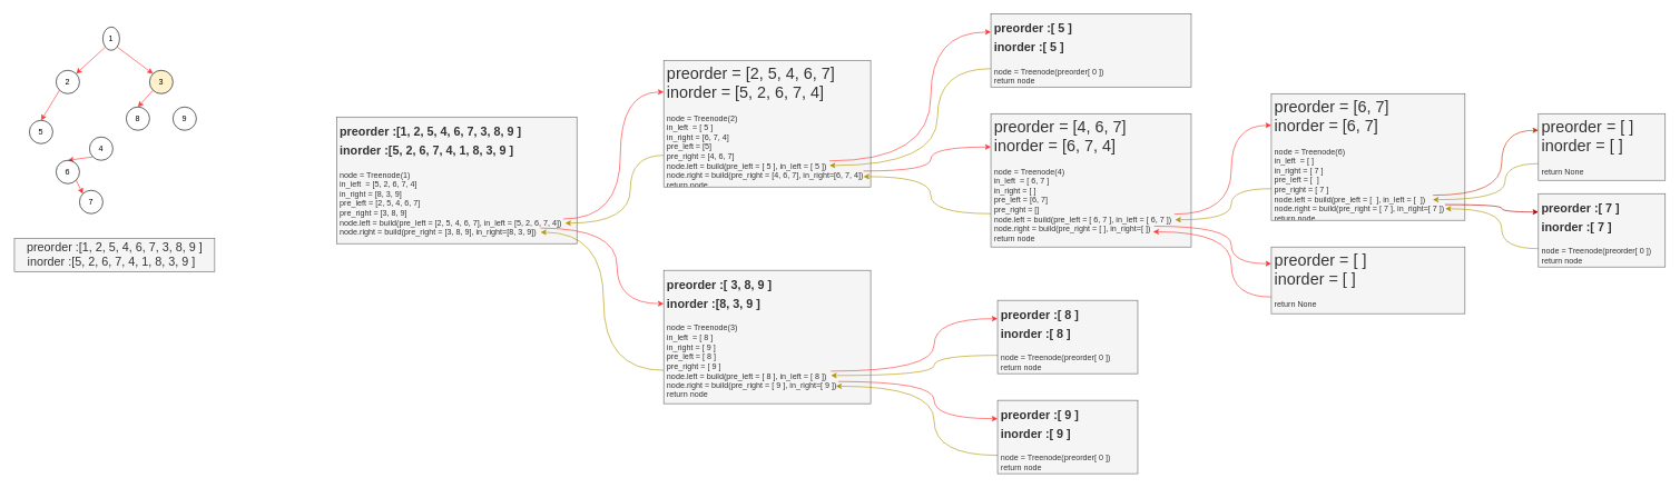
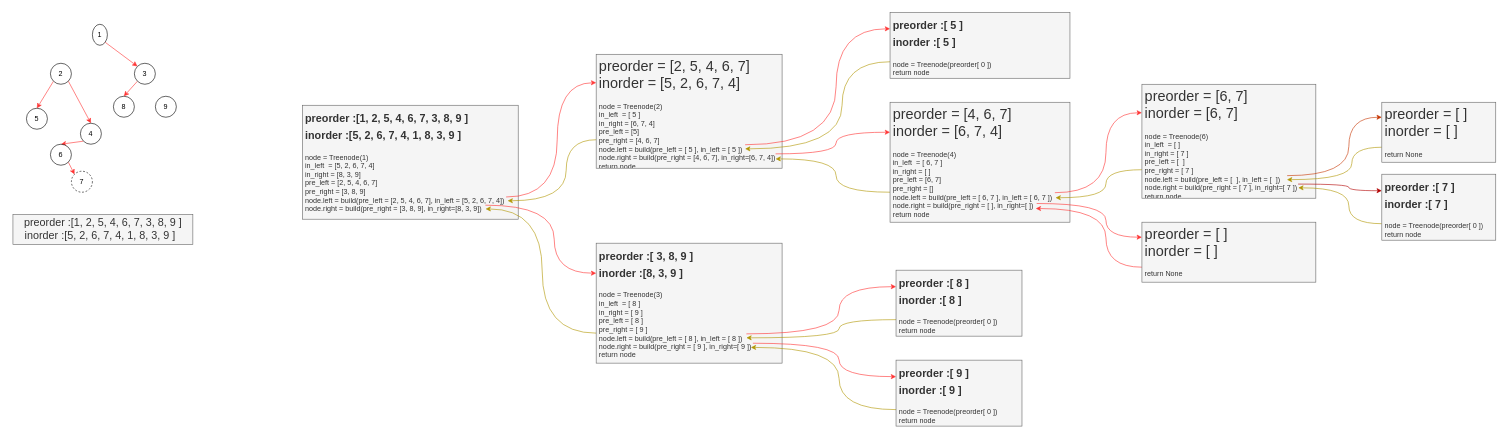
  <mxCell id="0" />
  <mxCell id="1" parent="0" />
  <mxCell id="2" value="&lt;font style=&quot;font-size: 18px&quot;&gt;preorder :[1, 2, 5, 4, 6, 7, 3, 8, 9 ]&lt;br&gt;inorder :[5, 2, 6, 7, 4, 1, 8, 3, 9 ]&amp;nbsp;&amp;nbsp;&lt;/font&gt;" style="text;html=1;strokeColor=#666666;fillColor=#f5f5f5;align=center;verticalAlign=middle;whiteSpace=wrap;rounded=0;fontColor=#333333;" parent="1" vertex="1"><mxGeometry x="20.5" y="357" width="300" height="50" as="geometry" /></mxCell>
  <mxCell id="3" value="&lt;h1&gt;&lt;span style=&quot;font-size: 18px ; text-align: center&quot;&gt;preorder :[1, 2, 5, 4, 6, 7, 3, 8, 9 ]&lt;/span&gt;&lt;br style=&quot;font-size: 18px ; text-align: center&quot;&gt;&lt;span style=&quot;font-size: 18px ; text-align: center&quot;&gt;inorder :[5, 2, 6, 7, 4, 1, 8, 3, 9 ]&amp;nbsp;&amp;nbsp;&lt;/span&gt;&lt;br&gt;&lt;/h1&gt;&lt;p&gt;node = Treenode(1)&lt;br&gt;in_left&amp;nbsp; = [5, 2, 6, 7, 4]&lt;br&gt;in_right = [8, 3, 9]&lt;br&gt;pre_left = [2, 5, 4, 6, 7]&lt;br&gt;pre_right = [3, 8, 9]&lt;br&gt;node.left = build(pre_left = [2, 5, 4, 6, 7], in_left = [5, 2, 6, 7, 4])&lt;br&gt;node.right = build(pre_right = [3, 8, 9], in_right=[8, 3, 9])&lt;/p&gt;" style="text;html=1;strokeColor=#666666;fillColor=#f5f5f5;spacing=5;spacingTop=-20;whiteSpace=wrap;overflow=hidden;rounded=0;fontColor=#333333;" parent="1" vertex="1"><mxGeometry y="175" width="360" height="190" as="geometry" x="503" /></mxCell>
  <mxCell id="4" style="edgeStyle=orthogonalEdgeStyle;curved=1;rounded=0;orthogonalLoop=1;jettySize=auto;html=1;exitX=0;exitY=0.25;exitDx=0;exitDy=0;entryX=0.944;entryY=0.805;entryDx=0;entryDy=0;entryPerimeter=0;startArrow=classic;startFill=1;endArrow=none;endFill=0;strokeColor=#FF3333;" parent="1" source="6" target="3" edge="1"><mxGeometry relative="1" as="geometry" /></mxCell>
  <mxCell id="5" style="edgeStyle=orthogonalEdgeStyle;curved=1;rounded=0;orthogonalLoop=1;jettySize=auto;html=1;exitX=0;exitY=0.75;exitDx=0;exitDy=0;entryX=0.951;entryY=0.838;entryDx=0;entryDy=0;entryPerimeter=0;startArrow=none;startFill=0;endArrow=classic;endFill=1;strokeColor=#B09500;fillColor=#e3c800;" parent="1" source="6" target="3" edge="1"><mxGeometry relative="1" as="geometry"><Array as="points"><mxPoint x="943" y="232" /><mxPoint x="943" y="334" /></Array></mxGeometry></mxCell>
  <mxCell id="6" value="&lt;h1&gt;&lt;span style=&quot;font-weight: normal&quot;&gt;preorder = [2, 5, 4, 6, 7]&lt;br&gt;inorder = [5, 2, 6, 7, 4]&lt;/span&gt;&lt;/h1&gt;&lt;p&gt;node = Treenode(2)&lt;br&gt;in_left&amp;nbsp; = [ 5 ]&lt;br&gt;in_right = [6, 7, 4]&lt;br&gt;pre_left = [5]&lt;br&gt;pre_right = [4, 6, 7]&lt;br&gt;node.left = build(pre_left = [ 5 ], in_left = [ 5 ])&lt;br&gt;node.right = build(pre_right = [4, 6, 7], in_right=[6, 7, 4])&lt;br&gt;return node&lt;/p&gt;" style="text;html=1;strokeColor=#666666;fillColor=#f5f5f5;spacing=5;spacingTop=-20;whiteSpace=wrap;overflow=hidden;rounded=0;fontColor=#333333;" parent="1" vertex="1"><mxGeometry x="993" y="90" width="310" height="190" as="geometry" /></mxCell>
  <mxCell id="7" style="edgeStyle=orthogonalEdgeStyle;curved=1;rounded=0;orthogonalLoop=1;jettySize=auto;html=1;exitX=0;exitY=0.25;exitDx=0;exitDy=0;entryX=0.848;entryY=0.877;entryDx=0;entryDy=0;entryPerimeter=0;startArrow=classic;startFill=1;endArrow=none;endFill=0;strokeColor=#FF3333;" parent="1" source="9" target="3" edge="1"><mxGeometry relative="1" as="geometry"><Array as="points"><mxPoint x="923" y="455" /><mxPoint x="923" y="342" /></Array></mxGeometry></mxCell>
  <mxCell id="8" style="edgeStyle=orthogonalEdgeStyle;curved=1;rounded=0;orthogonalLoop=1;jettySize=auto;html=1;exitX=0;exitY=0.75;exitDx=0;exitDy=0;entryX=0.849;entryY=0.91;entryDx=0;entryDy=0;entryPerimeter=0;startArrow=none;startFill=0;endArrow=classic;endFill=1;strokeColor=#B09500;fillColor=#e3c800;" parent="1" source="9" target="3" edge="1"><mxGeometry relative="1" as="geometry"><Array as="points"><mxPoint x="903" y="555" /><mxPoint x="903" y="348" /></Array></mxGeometry></mxCell>
  <mxCell id="9" value="&lt;h1&gt;&lt;span style=&quot;font-size: 18px ; text-align: center&quot;&gt;preorder :[ 3, 8, 9 ]&lt;/span&gt;&lt;br style=&quot;font-size: 18px ; text-align: center&quot;&gt;&lt;span style=&quot;font-size: 18px ; text-align: center&quot;&gt;inorder :[8, 3, 9 ]&amp;nbsp;&amp;nbsp;&lt;/span&gt;&lt;br&gt;&lt;/h1&gt;&lt;p&gt;node = Treenode(3)&lt;br&gt;in_left&amp;nbsp; = [ 8 ]&lt;br&gt;in_right = [ 9 ]&lt;br&gt;pre_left = [ 8 ]&lt;br&gt;pre_right = [ 9 ]&lt;br&gt;node.left = build(pre_left = [ 8 ], in_left = [ 8 ])&lt;br&gt;node.right = build(pre_right = [ 9 ], in_right=[ 9 ])&lt;br&gt;return node&lt;/p&gt;" style="text;html=1;strokeColor=#666666;fillColor=#f5f5f5;spacing=5;spacingTop=-20;whiteSpace=wrap;overflow=hidden;rounded=0;fontColor=#333333;" parent="1" vertex="1"><mxGeometry x="993" y="405" width="310" height="200" as="geometry" /></mxCell>
  <mxCell id="10" style="edgeStyle=orthogonalEdgeStyle;curved=1;rounded=0;orthogonalLoop=1;jettySize=auto;html=1;exitX=0;exitY=0.25;exitDx=0;exitDy=0;entryX=0.808;entryY=0.756;entryDx=0;entryDy=0;entryPerimeter=0;startArrow=classic;startFill=1;endArrow=none;endFill=0;strokeColor=#FF3333;" parent="1" source="12" target="9" edge="1"><mxGeometry relative="1" as="geometry" /></mxCell>
  <mxCell id="11" style="edgeStyle=orthogonalEdgeStyle;curved=1;rounded=0;orthogonalLoop=1;jettySize=auto;html=1;exitX=0;exitY=0.75;exitDx=0;exitDy=0;entryX=0.808;entryY=0.789;entryDx=0;entryDy=0;entryPerimeter=0;startArrow=none;startFill=0;endArrow=classic;endFill=1;strokeColor=#B09500;fillColor=#e3c800;" parent="1" source="12" target="9" edge="1"><mxGeometry relative="1" as="geometry" /></mxCell>
  <mxCell id="12" value="&lt;h1&gt;&lt;span style=&quot;font-size: 18px ; text-align: center&quot;&gt;preorder :[ 8 ]&lt;br&gt;&lt;/span&gt;&lt;span style=&quot;font-size: 18px ; text-align: center&quot;&gt;inorder :[ 8 ]&amp;nbsp;&amp;nbsp;&lt;/span&gt;&lt;br&gt;&lt;/h1&gt;&lt;p&gt;node = Treenode(preorder[ 0 ])&lt;br&gt;return node&lt;/p&gt;" style="text;html=1;strokeColor=#666666;fillColor=#f5f5f5;spacing=5;spacingTop=-20;whiteSpace=wrap;overflow=hidden;rounded=0;fontColor=#333333;" parent="1" vertex="1"><mxGeometry x="1493" y="450" width="210" height="110" as="geometry" /></mxCell>
  <mxCell id="13" style="edgeStyle=orthogonalEdgeStyle;curved=1;rounded=0;orthogonalLoop=1;jettySize=auto;html=1;exitX=0;exitY=0.25;exitDx=0;exitDy=0;entryX=0.843;entryY=0.834;entryDx=0;entryDy=0;entryPerimeter=0;startArrow=classic;startFill=1;endArrow=none;endFill=0;strokeColor=#FF3333;" parent="1" source="15" target="9" edge="1"><mxGeometry relative="1" as="geometry" /></mxCell>
  <mxCell id="14" style="edgeStyle=orthogonalEdgeStyle;curved=1;rounded=0;orthogonalLoop=1;jettySize=auto;html=1;exitX=0;exitY=0.75;exitDx=0;exitDy=0;entryX=0.832;entryY=0.869;entryDx=0;entryDy=0;entryPerimeter=0;startArrow=none;startFill=0;endArrow=classic;endFill=1;strokeColor=#B09500;fillColor=#e3c800;" parent="1" source="15" target="9" edge="1"><mxGeometry relative="1" as="geometry" /></mxCell>
  <mxCell id="15" value="&lt;h1&gt;&lt;span style=&quot;font-size: 18px ; text-align: center&quot;&gt;preorder :[ 9 ]&lt;/span&gt;&lt;br style=&quot;font-size: 18px ; text-align: center&quot;&gt;&lt;span style=&quot;font-size: 18px ; text-align: center&quot;&gt;inorder :[ 9 ]&amp;nbsp;&amp;nbsp;&lt;/span&gt;&lt;br&gt;&lt;/h1&gt;&lt;p&gt;node = Treenode(preorder[ 0 ])&lt;br&gt;return node&lt;/p&gt;" style="text;html=1;strokeColor=#666666;fillColor=#f5f5f5;spacing=5;spacingTop=-20;whiteSpace=wrap;overflow=hidden;rounded=0;fontColor=#333333;" parent="1" vertex="1"><mxGeometry x="1493" y="600" width="210" height="110" as="geometry" /></mxCell>
  <mxCell id="16" style="edgeStyle=orthogonalEdgeStyle;curved=1;rounded=0;orthogonalLoop=1;jettySize=auto;html=1;exitX=0;exitY=0.25;exitDx=0;exitDy=0;entryX=0.801;entryY=0.794;entryDx=0;entryDy=0;entryPerimeter=0;startArrow=classic;startFill=1;endArrow=none;endFill=0;strokeColor=#FF3333;" parent="1" source="18" target="6" edge="1"><mxGeometry relative="1" as="geometry" /></mxCell>
  <mxCell id="17" style="edgeStyle=orthogonalEdgeStyle;curved=1;rounded=0;orthogonalLoop=1;jettySize=auto;html=1;exitX=0;exitY=0.75;exitDx=0;exitDy=0;entryX=0.801;entryY=0.83;entryDx=0;entryDy=0;entryPerimeter=0;startArrow=none;startFill=0;endArrow=classic;endFill=1;strokeColor=#B09500;fillColor=#e3c800;" parent="1" source="18" target="6" edge="1"><mxGeometry relative="1" as="geometry"><Array as="points"><mxPoint x="1403" y="102" /><mxPoint x="1403" y="248" /></Array></mxGeometry></mxCell>
  <mxCell id="18" value="&lt;h1&gt;&lt;span style=&quot;font-size: 18px ; text-align: center&quot;&gt;preorder :[ 5 ]&lt;br&gt;&lt;/span&gt;&lt;span style=&quot;font-size: 18px ; text-align: center&quot;&gt;inorder :[ 5 ]&amp;nbsp;&amp;nbsp;&lt;/span&gt;&lt;br&gt;&lt;/h1&gt;&lt;p&gt;node = Treenode(preorder[ 0 ])&lt;br&gt;return node&lt;/p&gt;" style="text;html=1;strokeColor=#666666;fillColor=#f5f5f5;spacing=5;spacingTop=-20;whiteSpace=wrap;overflow=hidden;rounded=0;fontColor=#333333;" parent="1" vertex="1"><mxGeometry x="1483" y="20" width="300" height="110" as="geometry" /></mxCell>
  <mxCell id="19" style="edgeStyle=orthogonalEdgeStyle;curved=1;rounded=0;orthogonalLoop=1;jettySize=auto;html=1;exitX=0;exitY=0.25;exitDx=0;exitDy=0;entryX=0.965;entryY=0.874;entryDx=0;entryDy=0;entryPerimeter=0;startArrow=classic;startFill=1;endArrow=none;endFill=0;strokeColor=#FF3333;" parent="1" source="21" target="6" edge="1"><mxGeometry relative="1" as="geometry" /></mxCell>
  <mxCell id="20" style="edgeStyle=orthogonalEdgeStyle;curved=1;rounded=0;orthogonalLoop=1;jettySize=auto;html=1;exitX=0;exitY=0.75;exitDx=0;exitDy=0;entryX=0.965;entryY=0.918;entryDx=0;entryDy=0;entryPerimeter=0;startArrow=none;startFill=0;endArrow=classic;endFill=1;strokeColor=#B09500;fillColor=#e3c800;" parent="1" source="21" target="6" edge="1"><mxGeometry relative="1" as="geometry" /></mxCell>
  <mxCell id="21" value="&lt;h1&gt;&lt;span style=&quot;font-weight: normal&quot;&gt;preorder = [4, 6, 7]&lt;br&gt;inorder = [6, 7, 4]&lt;/span&gt;&lt;/h1&gt;&lt;p&gt;node = Treenode(4)&lt;br&gt;in_left&amp;nbsp; = [ 6, 7 ]&lt;br&gt;in_right = [ ]&lt;br&gt;pre_left = [6, 7]&lt;br&gt;pre_right = []&lt;br&gt;node.left = build(pre_left = [ 6, 7 ], in_left = [ 6, 7 ])&lt;br&gt;node.right = build(pre_right = [ ], in_right=[ ])&lt;br&gt;return node&lt;/p&gt;" style="text;html=1;strokeColor=#666666;fillColor=#f5f5f5;spacing=5;spacingTop=-20;whiteSpace=wrap;overflow=hidden;rounded=0;fontColor=#333333;" parent="1" vertex="1"><mxGeometry x="1483" y="170" width="300" height="200" as="geometry" /></mxCell>
  <mxCell id="22" style="edgeStyle=orthogonalEdgeStyle;curved=1;rounded=0;orthogonalLoop=1;jettySize=auto;html=1;exitX=0;exitY=0.25;exitDx=0;exitDy=0;entryX=0.916;entryY=0.754;entryDx=0;entryDy=0;entryPerimeter=0;startArrow=classic;startFill=1;endArrow=none;endFill=0;strokeColor=#FF3333;" parent="1" source="24" target="21" edge="1"><mxGeometry relative="1" as="geometry" /></mxCell>
  <mxCell id="23" style="edgeStyle=orthogonalEdgeStyle;curved=1;rounded=0;orthogonalLoop=1;jettySize=auto;html=1;exitX=0;exitY=0.75;exitDx=0;exitDy=0;entryX=0.92;entryY=0.796;entryDx=0;entryDy=0;entryPerimeter=0;startArrow=none;startFill=0;endArrow=classic;endFill=1;strokeColor=#B09500;fillColor=#e3c800;" parent="1" source="24" target="21" edge="1"><mxGeometry relative="1" as="geometry" /></mxCell>
  <mxCell id="24" value="&lt;h1&gt;&lt;span style=&quot;font-weight: normal&quot;&gt;preorder = [6, 7]&lt;br&gt;inorder = [6, 7]&lt;/span&gt;&lt;/h1&gt;&lt;p&gt;node = Treenode(6)&lt;br&gt;in_left&amp;nbsp; = [ ]&lt;br&gt;in_right = [ 7 ]&lt;br&gt;pre_left = [&amp;nbsp; ]&lt;br&gt;pre_right = [ 7 ]&lt;br&gt;node.left = build(pre_left = [&amp;nbsp; ], in_left = [&amp;nbsp; ])&lt;br&gt;node.right = build(pre_right = [ 7 ], in_right=[ 7 ])&lt;br&gt;return node&lt;/p&gt;" style="text;html=1;strokeColor=#666666;fillColor=#f5f5f5;spacing=5;spacingTop=-20;whiteSpace=wrap;overflow=hidden;rounded=0;fontColor=#333333;" parent="1" vertex="1"><mxGeometry x="1903" y="140" width="290" height="190" as="geometry" /></mxCell>
  <mxCell id="25" style="edgeStyle=orthogonalEdgeStyle;curved=1;rounded=0;orthogonalLoop=1;jettySize=auto;html=1;exitX=0;exitY=0.25;exitDx=0;exitDy=0;entryX=0.815;entryY=0.844;entryDx=0;entryDy=0;entryPerimeter=0;startArrow=classic;startFill=1;endArrow=none;endFill=0;strokeColor=#FF3333;" parent="1" source="27" target="21" edge="1"><mxGeometry relative="1" as="geometry" /></mxCell>
  <mxCell id="26" style="edgeStyle=orthogonalEdgeStyle;curved=1;rounded=0;orthogonalLoop=1;jettySize=auto;html=1;exitX=0;exitY=0.75;exitDx=0;exitDy=0;entryX=0.81;entryY=0.886;entryDx=0;entryDy=0;entryPerimeter=0;startArrow=none;startFill=0;endArrow=classic;endFill=1;strokeColor=#FF3333;" parent="1" source="27" target="21" edge="1"><mxGeometry relative="1" as="geometry" /></mxCell>
  <mxCell id="27" value="&lt;h1&gt;&lt;span style=&quot;font-weight: normal&quot;&gt;preorder = [ ]&lt;br&gt;inorder = [ ]&lt;/span&gt;&lt;/h1&gt;&lt;p&gt;return None&lt;/p&gt;" style="text;html=1;strokeColor=#666666;fillColor=#f5f5f5;spacing=5;spacingTop=-20;whiteSpace=wrap;overflow=hidden;rounded=0;fontColor=#333333;" parent="1" vertex="1"><mxGeometry x="1903" y="370" width="290" height="100" as="geometry" /></mxCell>
  <mxCell id="28" style="edgeStyle=orthogonalEdgeStyle;curved=1;rounded=0;orthogonalLoop=1;jettySize=auto;html=1;exitX=0;exitY=0.25;exitDx=0;exitDy=0;entryX=0.898;entryY=0.876;entryDx=0;entryDy=0;entryPerimeter=0;startArrow=classic;startFill=1;endArrow=none;endFill=0;strokeColor=#B20000;fillColor=#e51400;" parent="1" source="30" target="24" edge="1"><mxGeometry relative="1" as="geometry" /></mxCell>
  <mxCell id="29" style="edgeStyle=orthogonalEdgeStyle;curved=1;rounded=0;orthogonalLoop=1;jettySize=auto;html=1;exitX=0;exitY=0.75;exitDx=0;exitDy=0;entryX=0.899;entryY=0.909;entryDx=0;entryDy=0;entryPerimeter=0;startArrow=none;startFill=0;endArrow=classic;endFill=1;strokeColor=#B09500;fillColor=#e3c800;" parent="1" source="30" target="24" edge="1"><mxGeometry relative="1" as="geometry" /></mxCell>
  <mxCell id="30" value="&lt;h1&gt;&lt;span style=&quot;font-size: 18px ; text-align: center&quot;&gt;preorder :[ 7 ]&lt;br&gt;&lt;/span&gt;&lt;span style=&quot;font-size: 18px ; text-align: center&quot;&gt;inorder :[ 7 ]&amp;nbsp;&amp;nbsp;&lt;/span&gt;&lt;br&gt;&lt;/h1&gt;&lt;p&gt;node = Treenode(preorder[ 0 ])&lt;br&gt;return node&lt;/p&gt;" style="text;html=1;strokeColor=#666666;fillColor=#f5f5f5;spacing=5;spacingTop=-20;whiteSpace=wrap;overflow=hidden;rounded=0;fontColor=#333333;" parent="1" vertex="1"><mxGeometry x="2303" y="290" width="190" height="110" as="geometry" /></mxCell>
  <mxCell id="31" style="edgeStyle=orthogonalEdgeStyle;curved=1;rounded=0;orthogonalLoop=1;jettySize=auto;html=1;exitX=0;exitY=0.25;exitDx=0;exitDy=0;entryX=0.835;entryY=0.802;entryDx=0;entryDy=0;entryPerimeter=0;startArrow=classic;startFill=1;endArrow=none;endFill=0;fillColor=#fa6800;strokeColor=#C73500;" parent="1" source="33" target="24" edge="1"><mxGeometry relative="1" as="geometry" /></mxCell>
  <mxCell id="32" style="edgeStyle=orthogonalEdgeStyle;curved=1;rounded=0;orthogonalLoop=1;jettySize=auto;html=1;exitX=0;exitY=0.75;exitDx=0;exitDy=0;entryX=0.834;entryY=0.837;entryDx=0;entryDy=0;entryPerimeter=0;startArrow=none;startFill=0;endArrow=classic;endFill=1;strokeColor=#B09500;fillColor=#e3c800;" parent="1" source="33" target="24" edge="1"><mxGeometry relative="1" as="geometry"><Array as="points"><mxPoint x="2253" y="245" /><mxPoint x="2253" y="299" /></Array></mxGeometry></mxCell>
  <mxCell id="33" value="&lt;h1&gt;&lt;span style=&quot;font-weight: normal&quot;&gt;preorder = [ ]&lt;br&gt;inorder = [ ]&lt;/span&gt;&lt;/h1&gt;&lt;p&gt;return None&lt;/p&gt;" style="text;html=1;strokeColor=#666666;fillColor=#f5f5f5;spacing=5;spacingTop=-20;whiteSpace=wrap;overflow=hidden;rounded=0;fontColor=#333333;" parent="1" vertex="1"><mxGeometry x="2303" y="170" width="190" height="100" as="geometry" /></mxCell>
- <mxCell id="34" style="rounded=0;orthogonalLoop=1;jettySize=auto;html=1;exitX=0;exitY=1;exitDx=0;exitDy=0;entryX=1;entryY=0;entryDx=0;entryDy=0;startArrow=none;startFill=0;endArrow=classic;endFill=1;strokeColor=#FF3333;" parent="1" source="36" target="39" edge="1"><mxGeometry relative="1" as="geometry" /></mxCell>
  <mxCell id="35" style="edgeStyle=none;rounded=0;orthogonalLoop=1;jettySize=auto;html=1;exitX=1;exitY=1;exitDx=0;exitDy=0;entryX=0;entryY=0;entryDx=0;entryDy=0;startArrow=none;startFill=0;endArrow=classic;endFill=1;strokeColor=#FF3333;" parent="1" source="36" target="47" edge="1"><mxGeometry relative="1" as="geometry" /></mxCell>
  <mxCell id="36" value="1" style="ellipse;whiteSpace=wrap;html=1;aspect=fixed;" parent="1" vertex="1"><mxGeometry x="153" y="40" width="25" height="35" as="geometry" /></mxCell>
  <mxCell id="37" style="edgeStyle=none;rounded=0;orthogonalLoop=1;jettySize=auto;html=1;exitX=0;exitY=1;exitDx=0;exitDy=0;entryX=0.5;entryY=0;entryDx=0;entryDy=0;startArrow=none;startFill=0;endArrow=classic;endFill=1;strokeColor=#FF3333;" parent="1" source="39" target="40" edge="1"><mxGeometry relative="1" as="geometry" /></mxCell>
+ <mxCell id="38" style="edgeStyle=none;rounded=0;orthogonalLoop=1;jettySize=auto;html=1;exitX=1;exitY=1;exitDx=0;exitDy=0;entryX=0.5;entryY=0;entryDx=0;entryDy=0;startArrow=none;startFill=0;endArrow=classic;endFill=1;strokeColor=#FF3333;" parent="1" source="39" target="42" edge="1"><mxGeometry relative="1" as="geometry" /></mxCell>
  <mxCell id="39" value="2" style="ellipse;whiteSpace=wrap;html=1;aspect=fixed;" parent="1" vertex="1"><mxGeometry x="83" y="105" width="35" height="35" as="geometry" /></mxCell>
  <mxCell id="40" value="5" style="ellipse;whiteSpace=wrap;html=1;aspect=fixed;" parent="1" vertex="1"><mxGeometry x="43" y="180" width="35" height="35" as="geometry" /></mxCell>
  <mxCell id="41" style="edgeStyle=none;rounded=0;orthogonalLoop=1;jettySize=auto;html=1;exitX=0;exitY=1;exitDx=0;exitDy=0;entryX=0.5;entryY=0;entryDx=0;entryDy=0;startArrow=none;startFill=0;endArrow=classic;endFill=1;strokeColor=#FF3333;" parent="1" source="42" target="44" edge="1"><mxGeometry relative="1" as="geometry" /></mxCell>
  <mxCell id="42" value="4" style="ellipse;whiteSpace=wrap;html=1;aspect=fixed;" parent="1" vertex="1"><mxGeometry x="133" y="205" width="35" height="35" as="geometry" /></mxCell>
  <mxCell id="43" style="edgeStyle=none;rounded=0;orthogonalLoop=1;jettySize=auto;html=1;exitX=1;exitY=1;exitDx=0;exitDy=0;entryX=0;entryY=0;entryDx=0;entryDy=0;startArrow=none;startFill=0;endArrow=classic;endFill=1;strokeColor=#FF3333;" parent="1" source="44" target="45" edge="1"><mxGeometry relative="1" as="geometry" /></mxCell>
  <mxCell id="44" value="6" style="ellipse;whiteSpace=wrap;html=1;aspect=fixed;" parent="1" vertex="1"><mxGeometry x="83" y="240" width="35" height="35" as="geometry" /></mxCell>
- <mxCell id="45" value="7" style="ellipse;whiteSpace=wrap;html=1;aspect=fixed;" parent="1" vertex="1"><mxGeometry x="118" y="285" width="35" height="35" as="geometry" /></mxCell>
+ <mxCell id="45" value="7" style="ellipse;whiteSpace=wrap;html=1;aspect=fixed;dashed=1;" parent="1" vertex="1"><mxGeometry x="118" y="285" width="35" height="35" as="geometry" /></mxCell>
  <mxCell id="46" style="edgeStyle=none;rounded=0;orthogonalLoop=1;jettySize=auto;html=1;exitX=0;exitY=1;exitDx=0;exitDy=0;entryX=0.5;entryY=0;entryDx=0;entryDy=0;startArrow=none;startFill=0;endArrow=classic;endFill=1;strokeColor=#FF3333;" parent="1" source="47" target="48" edge="1"><mxGeometry relative="1" as="geometry" /></mxCell>
- <mxCell id="47" value="3" style="ellipse;whiteSpace=wrap;html=1;aspect=fixed;fillColor=#fff2cc;" parent="1" vertex="1"><mxGeometry x="223" y="105" width="35" height="35" as="geometry" /></mxCell>
+ <mxCell id="47" value="3" style="ellipse;whiteSpace=wrap;html=1;aspect=fixed;" parent="1" vertex="1"><mxGeometry x="223" y="105" width="35" height="35" as="geometry" /></mxCell>
  <mxCell id="48" value="8" style="ellipse;whiteSpace=wrap;html=1;aspect=fixed;" parent="1" vertex="1"><mxGeometry x="188" y="160" width="35" height="35" as="geometry" /></mxCell>
  <mxCell id="49" value="9" style="ellipse;whiteSpace=wrap;html=1;aspect=fixed;" parent="1" vertex="1"><mxGeometry x="258" y="160" width="35" height="35" as="geometry" /></mxCell>
